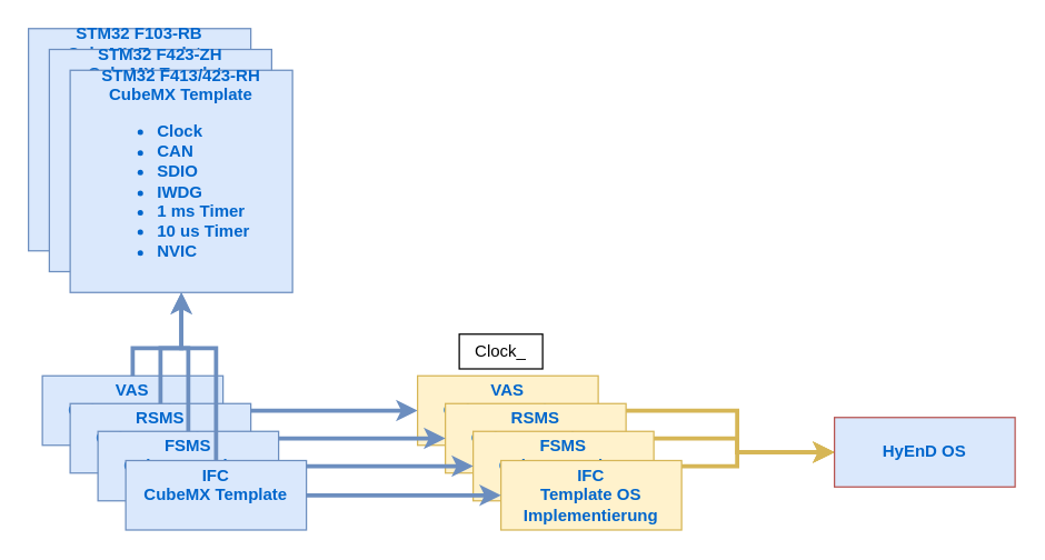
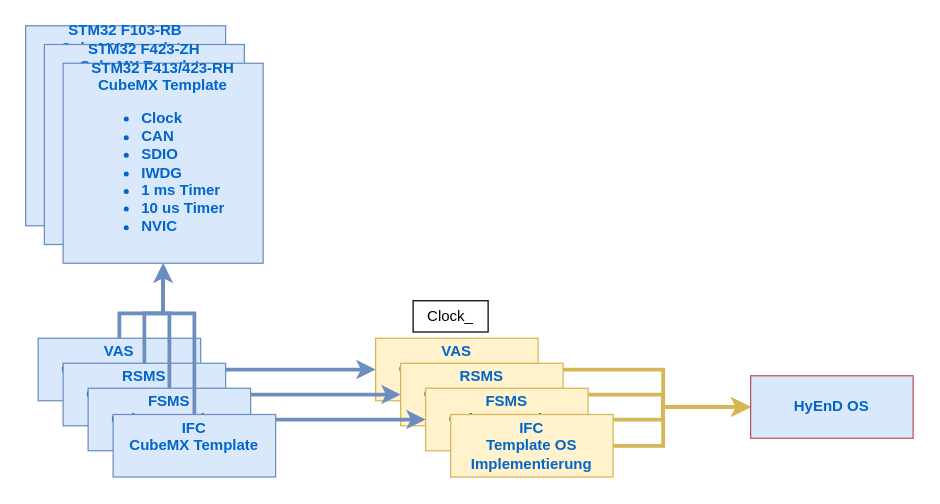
  <mxCell id="0" />
  <mxCell id="1" parent="0" />
  <mxCell id="2" style="edgeStyle=orthogonalEdgeStyle;rounded=0;orthogonalLoop=1;jettySize=auto;html=1;strokeWidth=3;fillColor=#dae8fc;strokeColor=#6c8ebf;" parent="1" source="3" target="6" edge="1"><mxGeometry relative="1" as="geometry" /></mxCell>
  <mxCell id="3" value="&lt;b&gt;&lt;font color=&quot;#0066cc&quot;&gt;VAS&lt;br&gt;CubeMX Project&lt;br&gt;&lt;br&gt;&lt;/font&gt;&lt;/b&gt;" style="rounded=0;whiteSpace=wrap;html=1;fillColor=#dae8fc;strokeColor=#6c8ebf;" parent="1" vertex="1"><mxGeometry x="30" y="270" width="130" height="50" as="geometry" /></mxCell>
  <mxCell id="4" value="&lt;b&gt;&lt;font color=&quot;#0066cc&quot;&gt;RSMS&lt;br&gt;CubeMX Project&lt;br&gt;&lt;br&gt;&lt;/font&gt;&lt;/b&gt;" style="rounded=0;whiteSpace=wrap;html=1;fillColor=#dae8fc;strokeColor=#6c8ebf;" parent="1" vertex="1"><mxGeometry x="50" y="290" width="130" height="50" as="geometry" /></mxCell>
  <mxCell id="5" style="edgeStyle=orthogonalEdgeStyle;rounded=0;orthogonalLoop=1;jettySize=auto;html=1;strokeWidth=3;fillColor=#fff2cc;strokeColor=#d6b656;" parent="1" source="6" target="23" edge="1"><mxGeometry relative="1" as="geometry"><Array as="points"><mxPoint x="530" y="295" /><mxPoint x="530" y="325" /></Array></mxGeometry></mxCell>
  <mxCell id="6" value="&lt;b&gt;&lt;font color=&quot;#0066cc&quot;&gt;VAS&lt;br&gt;CubeMX Project&lt;br&gt;&lt;br&gt;&lt;/font&gt;&lt;/b&gt;" style="rounded=0;whiteSpace=wrap;html=1;fillColor=#fff2cc;strokeColor=#d6b656;" parent="1" vertex="1"><mxGeometry x="300" y="270" width="130" height="50" as="geometry" /></mxCell>
  <mxCell id="7" style="edgeStyle=orthogonalEdgeStyle;rounded=0;orthogonalLoop=1;jettySize=auto;html=1;strokeWidth=3;fillColor=#fff2cc;strokeColor=#d6b656;" parent="1" source="8" target="23" edge="1"><mxGeometry relative="1" as="geometry"><Array as="points"><mxPoint x="530" y="315" /><mxPoint x="530" y="325" /></Array></mxGeometry></mxCell>
  <mxCell id="8" value="&lt;b&gt;&lt;font color=&quot;#0066cc&quot;&gt;RSMS&lt;br&gt;CubeMX Project&lt;br&gt;&lt;br&gt;&lt;/font&gt;&lt;/b&gt;" style="rounded=0;whiteSpace=wrap;html=1;fillColor=#fff2cc;strokeColor=#d6b656;" parent="1" vertex="1"><mxGeometry x="320" y="290" width="130" height="50" as="geometry" /></mxCell>
  <mxCell id="9" style="edgeStyle=orthogonalEdgeStyle;rounded=0;orthogonalLoop=1;jettySize=auto;html=1;strokeWidth=3;fillColor=#fff2cc;strokeColor=#d6b656;" parent="1" source="10" target="23" edge="1"><mxGeometry relative="1" as="geometry"><Array as="points"><mxPoint x="530" y="335" /><mxPoint x="530" y="325" /></Array></mxGeometry></mxCell>
  <mxCell id="10" value="&lt;b&gt;&lt;font color=&quot;#0066cc&quot;&gt;FSMS&lt;br&gt;CubeMX Project&lt;br&gt;&lt;br&gt;&lt;/font&gt;&lt;/b&gt;" style="rounded=0;whiteSpace=wrap;html=1;fillColor=#fff2cc;strokeColor=#d6b656;" parent="1" vertex="1"><mxGeometry x="340" y="310" width="130" height="50" as="geometry" /></mxCell>
+ <mxCell id="11" style="edgeStyle=orthogonalEdgeStyle;rounded=0;orthogonalLoop=1;jettySize=auto;html=1;strokeWidth=3;fillColor=#fff2cc;strokeColor=#d6b656;" parent="1" source="12" target="23" edge="1"><mxGeometry relative="1" as="geometry"><Array as="points"><mxPoint x="530" y="356" /><mxPoint x="530" y="325" /></Array></mxGeometry></mxCell>
  <mxCell id="12" value="&lt;b&gt;&lt;font color=&quot;#0066cc&quot;&gt;IFC&lt;br&gt;Template OS Implementierung&lt;br&gt;&lt;/font&gt;&lt;/b&gt;" style="rounded=0;whiteSpace=wrap;html=1;fillColor=#fff2cc;strokeColor=#d6b656;" parent="1" vertex="1"><mxGeometry x="360" y="331" width="130" height="50" as="geometry" /></mxCell>
  <mxCell id="13" value="&lt;b&gt;&lt;font color=&quot;#0066cc&quot;&gt;STM32 F103-RB&lt;br&gt;CubeMX Template&lt;br&gt;&lt;ul&gt;&lt;li style=&quot;text-align: left&quot;&gt;&lt;b&gt;&lt;font color=&quot;#0066cc&quot;&gt;Clock&lt;/font&gt;&lt;/b&gt;&lt;/li&gt;&lt;li style=&quot;text-align: left&quot;&gt;&lt;b&gt;&lt;font color=&quot;#0066cc&quot;&gt;CAN&lt;/font&gt;&lt;/b&gt;&lt;/li&gt;&lt;li style=&quot;text-align: left&quot;&gt;&lt;b&gt;&lt;font color=&quot;#0066cc&quot;&gt;SDIO&lt;/font&gt;&lt;/b&gt;&lt;/li&gt;&lt;li style=&quot;text-align: left&quot;&gt;&lt;b&gt;&lt;font color=&quot;#0066cc&quot;&gt;IWDG&lt;/font&gt;&lt;/b&gt;&lt;/li&gt;&lt;li style=&quot;text-align: left&quot;&gt;&lt;b&gt;&lt;font color=&quot;#0066cc&quot;&gt;1 ms Timer&lt;/font&gt;&lt;/b&gt;&lt;/li&gt;&lt;li style=&quot;text-align: left&quot;&gt;10 us Timer&lt;/li&gt;&lt;li style=&quot;text-align: left&quot;&gt;NVIC&lt;/li&gt;&lt;/ul&gt;&lt;br&gt;&lt;/font&gt;&lt;/b&gt;" style="rounded=0;whiteSpace=wrap;html=1;fillColor=#dae8fc;strokeColor=#6c8ebf;" parent="1" vertex="1"><mxGeometry x="20" y="20" width="160" height="160" as="geometry" /></mxCell>
  <mxCell id="14" value="&lt;b&gt;&lt;font color=&quot;#0066cc&quot;&gt;STM32 F423-ZH&lt;br&gt;CubeMX Template&lt;br&gt;&lt;ul&gt;&lt;li style=&quot;text-align: left&quot;&gt;&lt;b&gt;&lt;font color=&quot;#0066cc&quot;&gt;Clock&lt;/font&gt;&lt;/b&gt;&lt;/li&gt;&lt;li style=&quot;text-align: left&quot;&gt;&lt;b&gt;&lt;font color=&quot;#0066cc&quot;&gt;CAN&lt;/font&gt;&lt;/b&gt;&lt;/li&gt;&lt;li style=&quot;text-align: left&quot;&gt;&lt;b&gt;&lt;font color=&quot;#0066cc&quot;&gt;SDIO&lt;/font&gt;&lt;/b&gt;&lt;/li&gt;&lt;li style=&quot;text-align: left&quot;&gt;&lt;b&gt;&lt;font color=&quot;#0066cc&quot;&gt;IWDG&lt;/font&gt;&lt;/b&gt;&lt;/li&gt;&lt;li style=&quot;text-align: left&quot;&gt;&lt;b&gt;&lt;font color=&quot;#0066cc&quot;&gt;1 ms Timer&lt;/font&gt;&lt;/b&gt;&lt;/li&gt;&lt;li style=&quot;text-align: left&quot;&gt;10 us Timer&lt;/li&gt;&lt;li style=&quot;text-align: left&quot;&gt;NVIC&lt;/li&gt;&lt;/ul&gt;&lt;br&gt;&lt;/font&gt;&lt;/b&gt;" style="rounded=0;whiteSpace=wrap;html=1;fillColor=#dae8fc;strokeColor=#6c8ebf;" parent="1" vertex="1"><mxGeometry x="35" y="35" width="160" height="160" as="geometry" /></mxCell>
  <mxCell id="15" value="&lt;b&gt;&lt;font color=&quot;#0066cc&quot;&gt;STM32 F413/423-RH&lt;br&gt;CubeMX Template&lt;br&gt;&lt;ul&gt;&lt;li style=&quot;text-align: left&quot;&gt;&lt;b&gt;&lt;font color=&quot;#0066cc&quot;&gt;Clock&lt;/font&gt;&lt;/b&gt;&lt;/li&gt;&lt;li style=&quot;text-align: left&quot;&gt;&lt;b&gt;&lt;font color=&quot;#0066cc&quot;&gt;CAN&lt;/font&gt;&lt;/b&gt;&lt;/li&gt;&lt;li style=&quot;text-align: left&quot;&gt;&lt;b&gt;&lt;font color=&quot;#0066cc&quot;&gt;SDIO&lt;/font&gt;&lt;/b&gt;&lt;/li&gt;&lt;li style=&quot;text-align: left&quot;&gt;&lt;b&gt;&lt;font color=&quot;#0066cc&quot;&gt;IWDG&lt;/font&gt;&lt;/b&gt;&lt;/li&gt;&lt;li style=&quot;text-align: left&quot;&gt;&lt;b&gt;&lt;font color=&quot;#0066cc&quot;&gt;1 ms Timer&lt;/font&gt;&lt;/b&gt;&lt;/li&gt;&lt;li style=&quot;text-align: left&quot;&gt;10 us Timer&lt;/li&gt;&lt;li style=&quot;text-align: left&quot;&gt;NVIC&lt;/li&gt;&lt;/ul&gt;&lt;br&gt;&lt;/font&gt;&lt;/b&gt;" style="rounded=0;whiteSpace=wrap;html=1;fillColor=#dae8fc;strokeColor=#6c8ebf;" parent="1" vertex="1"><mxGeometry x="50" y="50" width="160" height="160" as="geometry" /></mxCell>
  <mxCell id="16" style="edgeStyle=orthogonalEdgeStyle;rounded=0;orthogonalLoop=1;jettySize=auto;html=1;strokeWidth=3;fillColor=#dae8fc;strokeColor=#6c8ebf;" parent="1" source="3" target="15" edge="1"><mxGeometry relative="1" as="geometry"><Array as="points"><mxPoint x="95" y="250" /><mxPoint x="130" y="250" /></Array></mxGeometry></mxCell>
  <mxCell id="17" style="edgeStyle=orthogonalEdgeStyle;rounded=0;orthogonalLoop=1;jettySize=auto;html=1;strokeWidth=3;fillColor=#dae8fc;strokeColor=#6c8ebf;" parent="1" source="4" target="8" edge="1"><mxGeometry relative="1" as="geometry" /></mxCell>
  <mxCell id="18" style="edgeStyle=orthogonalEdgeStyle;rounded=0;orthogonalLoop=1;jettySize=auto;html=1;strokeWidth=3;fillColor=#dae8fc;strokeColor=#6c8ebf;" parent="1" source="20" target="15" edge="1"><mxGeometry relative="1" as="geometry"><Array as="points"><mxPoint x="135" y="250" /><mxPoint x="130" y="250" /></Array></mxGeometry></mxCell>
  <mxCell id="19" style="edgeStyle=orthogonalEdgeStyle;rounded=0;orthogonalLoop=1;jettySize=auto;html=1;strokeWidth=3;fillColor=#dae8fc;strokeColor=#6c8ebf;" parent="1" source="20" target="10" edge="1"><mxGeometry relative="1" as="geometry" /></mxCell>
  <mxCell id="20" value="&lt;b&gt;&lt;font color=&quot;#0066cc&quot;&gt;FSMS&lt;br&gt;CubeMX Project&lt;br&gt;&lt;br&gt;&lt;/font&gt;&lt;/b&gt;" style="rounded=0;whiteSpace=wrap;html=1;fillColor=#dae8fc;strokeColor=#6c8ebf;" parent="1" vertex="1"><mxGeometry x="70" y="310" width="130" height="50" as="geometry" /></mxCell>
- <mxCell id="21" style="edgeStyle=orthogonalEdgeStyle;rounded=0;orthogonalLoop=1;jettySize=auto;html=1;strokeWidth=3;fillColor=#dae8fc;strokeColor=#6c8ebf;" parent="1" source="22" target="12" edge="1"><mxGeometry relative="1" as="geometry" /></mxCell>
  <mxCell id="22" value="&lt;b&gt;&lt;font color=&quot;#0066cc&quot;&gt;IFC&lt;br&gt;CubeMX Template&lt;br&gt;&lt;br&gt;&lt;/font&gt;&lt;/b&gt;" style="rounded=0;whiteSpace=wrap;html=1;fillColor=#dae8fc;strokeColor=#6c8ebf;" parent="1" vertex="1"><mxGeometry x="90" y="331" width="130" height="50" as="geometry" /></mxCell>
  <mxCell id="23" value="&lt;b&gt;&lt;font color=&quot;#0066cc&quot;&gt;HyEnD OS&lt;br&gt;&lt;/font&gt;&lt;/b&gt;" style="rounded=0;whiteSpace=wrap;html=1;fillColor=#dae8fc;strokeColor=#b85450;" parent="1" vertex="1"><mxGeometry x="600" y="300" width="130" height="50" as="geometry" /></mxCell>
  <mxCell id="24" value="" style="edgeStyle=orthogonalEdgeStyle;rounded=0;orthogonalLoop=1;jettySize=auto;html=1;strokeWidth=3;fillColor=#dae8fc;strokeColor=#6c8ebf;endArrow=none;" parent="1" source="22" target="4" edge="1"><mxGeometry relative="1" as="geometry"><mxPoint x="155" y="340" as="sourcePoint" /><mxPoint x="120" y="200" as="targetPoint" /><Array as="points"><mxPoint x="155" y="250" /><mxPoint x="115" y="250" /></Array></mxGeometry></mxCell>
  <mxCell id="25" value="Clock_" style="rounded=0;whiteSpace=wrap;html=1;" parent="1" vertex="1"><mxGeometry x="330" y="240" width="60" height="25" as="geometry" /></mxCell>
